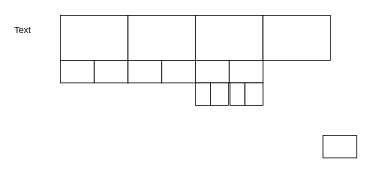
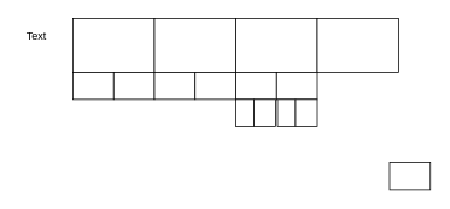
  <mxCell id="0" />
  <mxCell id="1" parent="0" />
  <mxCell id="2" value="" style="rounded=0;whiteSpace=wrap;html=1;" vertex="1" parent="1"><mxGeometry x="80" y="20" width="90" height="60" as="geometry" /></mxCell>
  <mxCell id="3" value="" style="rounded=0;whiteSpace=wrap;html=1;" vertex="1" parent="1"><mxGeometry x="170" y="20" width="90" height="60" as="geometry" /></mxCell>
  <mxCell id="4" value="" style="rounded=0;whiteSpace=wrap;html=1;" vertex="1" parent="1"><mxGeometry x="260" y="20" width="90" height="60" as="geometry" /></mxCell>
  <mxCell id="5" value="" style="rounded=0;whiteSpace=wrap;html=1;" vertex="1" parent="1"><mxGeometry x="350" y="20" width="90" height="60" as="geometry" /></mxCell>
  <mxCell id="6" value="" style="rounded=0;whiteSpace=wrap;html=1;" vertex="1" parent="1"><mxGeometry x="80" y="80" width="45" height="30" as="geometry" /></mxCell>
  <mxCell id="7" value="" style="rounded=0;whiteSpace=wrap;html=1;" vertex="1" parent="1"><mxGeometry x="125" y="80" width="45" height="30" as="geometry" /></mxCell>
  <mxCell id="8" value="" style="rounded=0;whiteSpace=wrap;html=1;" vertex="1" parent="1"><mxGeometry x="170" y="80" width="45" height="30" as="geometry" /></mxCell>
  <mxCell id="9" value="" style="rounded=0;whiteSpace=wrap;html=1;" vertex="1" parent="1"><mxGeometry x="215" y="80" width="45" height="30" as="geometry" /></mxCell>
  <mxCell id="10" value="" style="rounded=0;whiteSpace=wrap;html=1;" vertex="1" parent="1"><mxGeometry x="260" y="80" width="45" height="30" as="geometry" /></mxCell>
  <mxCell id="11" value="" style="rounded=0;whiteSpace=wrap;html=1;" vertex="1" parent="1"><mxGeometry x="305" y="80" width="45" height="30" as="geometry" /></mxCell>
  <mxCell id="12" value="" style="rounded=0;whiteSpace=wrap;html=1;" vertex="1" parent="1"><mxGeometry x="260" y="110" width="20" height="30" as="geometry" /></mxCell>
  <mxCell id="13" value="" style="rounded=0;whiteSpace=wrap;html=1;" vertex="1" parent="1"><mxGeometry x="430" y="180" width="45" height="30" as="geometry" /></mxCell>
  <mxCell id="14" value="" style="rounded=0;whiteSpace=wrap;html=1;" vertex="1" parent="1"><mxGeometry x="280" y="110" width="24" height="30" as="geometry" /></mxCell>
  <mxCell id="15" value="" style="rounded=0;whiteSpace=wrap;html=1;" vertex="1" parent="1"><mxGeometry x="306" y="110" width="20" height="30" as="geometry" /></mxCell>
  <mxCell id="16" value="" style="rounded=0;whiteSpace=wrap;html=1;" vertex="1" parent="1"><mxGeometry x="326" y="110" width="24" height="30" as="geometry" /></mxCell>
- <mxCell id="17" value="Text" style="text;html=1;strokeColor=none;fillColor=none;align=center;verticalAlign=middle;whiteSpace=wrap;rounded=0;" vertex="1" parent="1"><mxGeometry x="10" y="30" width="40" height="20" as="geometry" /></mxCell>
+ <mxCell id="17" value="Text" style="text;html=1;strokeColor=none;fillColor=none;align=center;verticalAlign=middle;whiteSpace=wrap;rounded=0;" vertex="1" parent="1"><mxGeometry x="20" y="30" width="40" height="20" as="geometry" /></mxCell>
